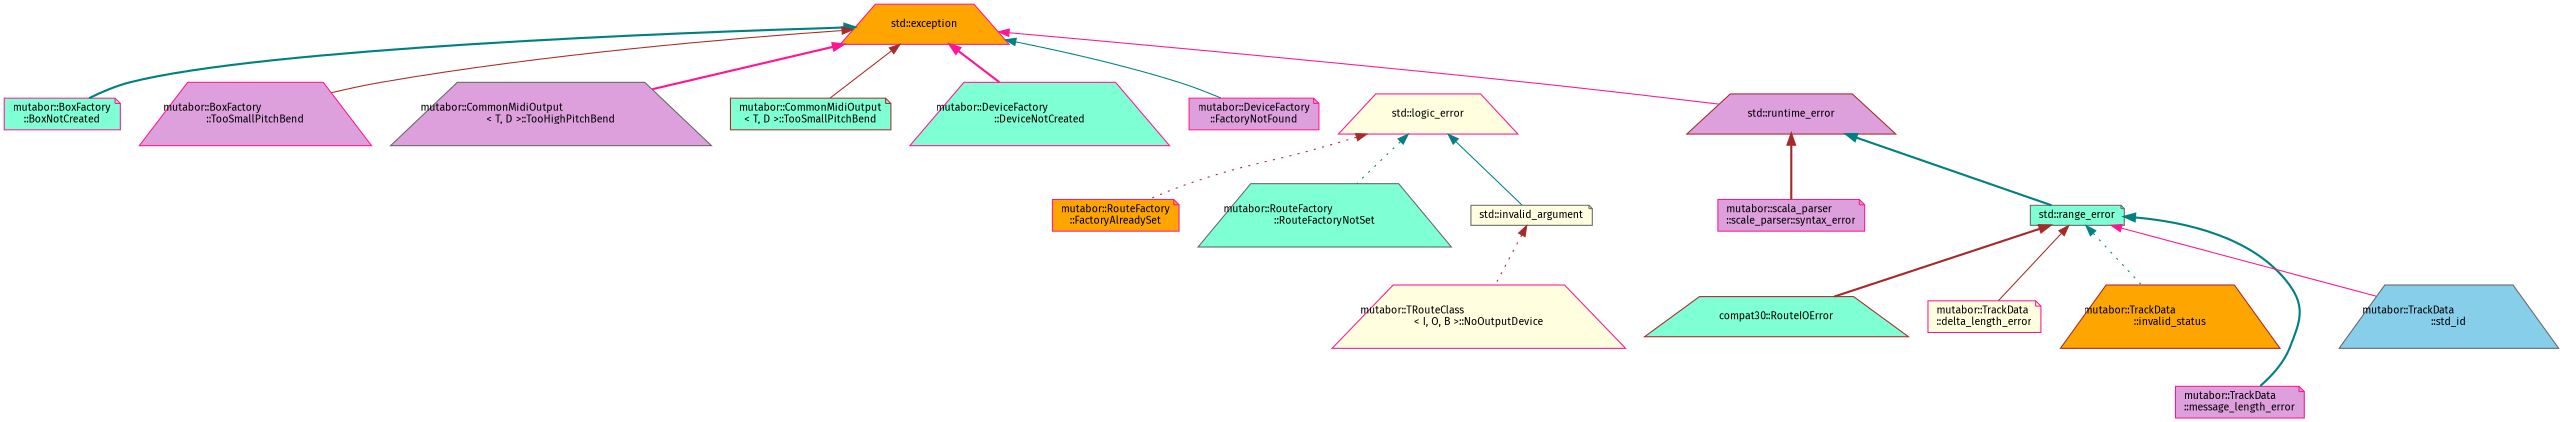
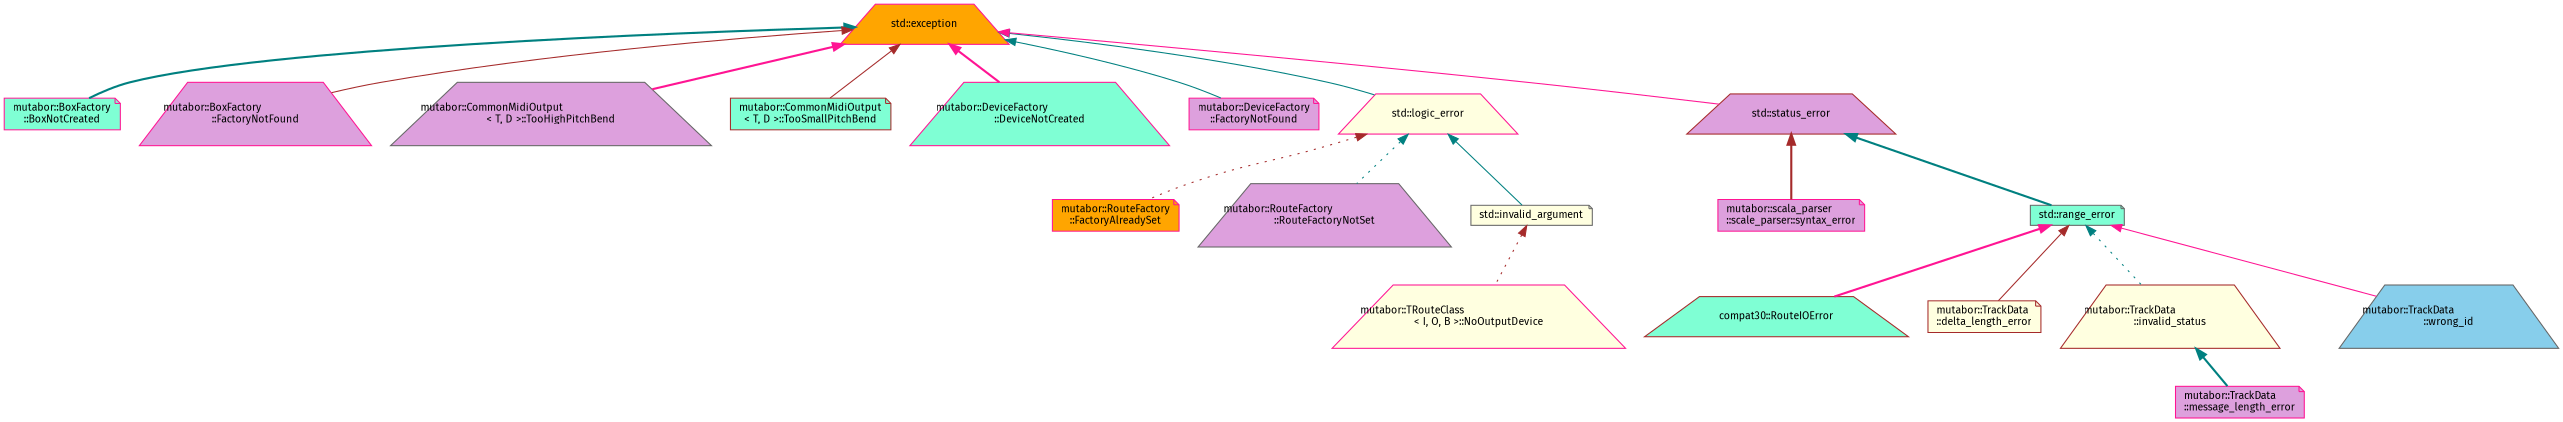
  digraph {
    fontname="Fira Sans"
    rankdir=TB
    node [color=deeppink fillcolor=plum fontname="Fira Sans" fontsize=10 shape=trapezium style=filled]
    edge [color=teal dir=back fontname="Fira Sans" fontsize=10 labelfontname=Sans labelfontsize=10 style=solid]
    n1 [fillcolor=orange height=0.2 label="std::exception" width=0.4]
    n2 [fillcolor=aquamarine height=0.2 label="mutabor::BoxFactory\l::BoxNotCreated" shape=note width=0.4]
-   n3 [height=0.2 label="mutabor::BoxFactory\l::TooSmallPitchBend" width=0.4]
+   n3 [height=0.2 label="mutabor::BoxFactory\l::FactoryNotFound" width=0.4]
    n4 [color=gray40 height=0.2 label="mutabor::CommonMidiOutput\l\< T, D \>::TooHighPitchBend" width=0.4]
    n5 [color=brown fillcolor=aquamarine height=0.2 label="mutabor::CommonMidiOutput\l\< T, D \>::TooSmallPitchBend" shape=note width=0.4]
    n6 [fillcolor=aquamarine height=0.2 label="mutabor::DeviceFactory\l::DeviceNotCreated" width=0.4]
    n7 [height=0.2 label="mutabor::DeviceFactory\l::FactoryNotFound" shape=note width=0.4]
    n8 [fillcolor=lightyellow height=0.2 label="std::logic_error" width=0.4]
-   n9 [color=brown height=0.2 label="std::runtime_error" width=0.4]
+   n9 [color=brown height=0.2 label="std::status_error" width=0.4]
    n10 [fillcolor=orange height=0.2 label="mutabor::RouteFactory\l::FactoryAlreadySet" shape=note width=0.4]
-   n11 [color=gray40 fillcolor=aquamarine height=0.2 label="mutabor::RouteFactory\l::RouteFactoryNotSet" width=0.4]
+   n11 [color=gray40 height=0.2 label="mutabor::RouteFactory\l::RouteFactoryNotSet" width=0.4]
    n12 [color=gray40 fillcolor=lightyellow height=0.2 label="std::invalid_argument" shape=note width=0.4]
    n13 [height=0.2 label="mutabor::scala_parser\l::scale_parser::syntax_error" shape=note width=0.4]
    n14 [color=gray40 fillcolor=aquamarine height=0.2 label="std::range_error" shape=note width=0.4]
    n15 [fillcolor=lightyellow height=0.2 label="mutabor::TRouteClass\l\< I, O, B \>::NoOutputDevice" width=0.4]
    n16 [color=brown fillcolor=aquamarine height=0.2 label="compat30::RouteIOError" width=0.4]
-   n17 [fillcolor=lightyellow height=0.2 label="mutabor::TrackData\l::delta_length_error" shape=note width=0.4]
-   n18 [color=brown fillcolor=orange height=0.2 label="mutabor::TrackData\l::invalid_status" width=0.4]
+   n17 [color=brown fillcolor=lightyellow height=0.2 label="mutabor::TrackData\l::delta_length_error" shape=note width=0.4]
+   n18 [color=brown fillcolor=lightyellow height=0.2 label="mutabor::TrackData\l::invalid_status" width=0.4]
    n19 [height=0.2 label="mutabor::TrackData\l::message_length_error" shape=note width=0.4]
-   n20 [color=gray40 fillcolor=skyblue height=0.2 label="mutabor::TrackData\l::std_id" width=0.4]
+   n20 [color=gray40 fillcolor=skyblue height=0.2 label="mutabor::TrackData\l::wrong_id" width=0.4]
    n1 -> n2 [style=bold]
    n1 -> n3 [color=brown]
    n1 -> n4 [color=deeppink style=bold]
    n1 -> n5 [color=brown]
    n1 -> n6 [color=deeppink style=bold]
    n1 -> n7
+   n1 -> n8
    n1 -> n9 [color=deeppink]
    n8 -> n10 [color=brown style=dotted]
    n8 -> n11 [style=dotted]
    n8 -> n12
    n9 -> n13 [color=brown style=bold]
    n9 -> n14 [style=bold]
    n12 -> n15 [color=brown style=dotted]
-   n14 -> n16 [color=brown style=bold]
+   n14 -> n16 [color=deeppink style=bold]
    n14 -> n17 [color=brown]
    n14 -> n18 [style=dotted]
-   n14 -> n19 [style=bold]
+   n18 -> n19 [style=bold]
    n14 -> n20 [color=deeppink]
  }
